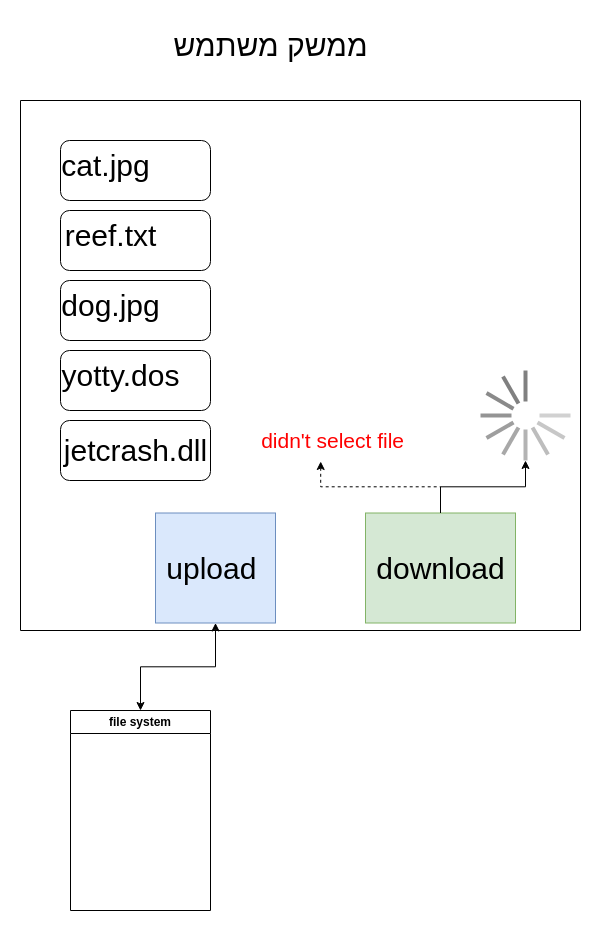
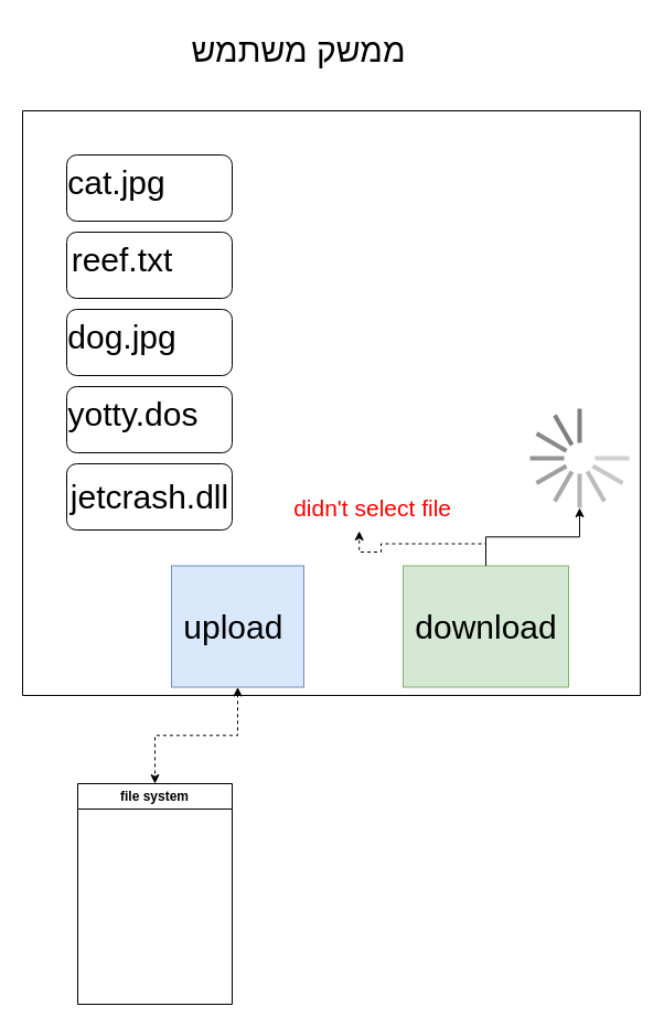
  <mxCell id="0" />
  <mxCell id="1" parent="0" />
  <mxCell id="2" value="" style="swimlane;startSize=0;" vertex="1" parent="1"><mxGeometry x="20" y="100" width="560" height="530" as="geometry" /></mxCell>
  <mxCell id="3" value="" style="rounded=1;whiteSpace=wrap;html=1;" vertex="1" parent="2"><mxGeometry x="40" y="40" width="150" height="60" as="geometry" /></mxCell>
  <mxCell id="4" value="" style="rounded=1;whiteSpace=wrap;html=1;" vertex="1" parent="2"><mxGeometry x="40" y="110" width="150" height="60" as="geometry" /></mxCell>
  <mxCell id="5" value="" style="rounded=1;whiteSpace=wrap;html=1;" vertex="1" parent="2"><mxGeometry x="40" y="180" width="150" height="60" as="geometry" /></mxCell>
  <mxCell id="6" value="" style="rounded=1;whiteSpace=wrap;html=1;" vertex="1" parent="2"><mxGeometry x="40" y="250" width="150" height="60" as="geometry" /></mxCell>
  <mxCell id="7" value="" style="rounded=1;whiteSpace=wrap;html=1;" vertex="1" parent="2"><mxGeometry x="40" y="320" width="150" height="60" as="geometry" /></mxCell>
  <mxCell id="8" value="&lt;p style=&quot;font-size: 30px;&quot;&gt;upload&amp;nbsp;&lt;/p&gt;" style="text;html=1;align=center;verticalAlign=middle;resizable=0;points=[];autosize=1;strokeColor=#6c8ebf;fillColor=#dae8fc;" vertex="1" parent="2"><mxGeometry x="135" y="412.5" width="120" height="110" as="geometry" /></mxCell>
  <mxCell id="9" style="edgeStyle=orthogonalEdgeStyle;rounded=0;orthogonalLoop=1;jettySize=auto;html=1;" edge="1" parent="2" source="10" target="17"><mxGeometry relative="1" as="geometry" /></mxCell>
  <mxCell id="10" value="&lt;p style=&quot;font-size: 30px;&quot;&gt;download&lt;/p&gt;" style="text;html=1;align=center;verticalAlign=middle;resizable=0;points=[];autosize=1;strokeColor=#82b366;fillColor=#d5e8d4;" vertex="1" parent="2"><mxGeometry x="345" y="412.5" width="150" height="110" as="geometry" /></mxCell>
  <mxCell id="11" value="&lt;font style=&quot;font-size: 30px;&quot;&gt;cat.jpg&lt;/font&gt;" style="text;html=1;align=center;verticalAlign=middle;resizable=0;points=[];autosize=1;strokeColor=none;fillColor=none;" vertex="1" parent="2"><mxGeometry x="30" y="40" width="110" height="50" as="geometry" /></mxCell>
  <mxCell id="12" value="&lt;font style=&quot;font-size: 30px;&quot;&gt;yotty.dos&lt;/font&gt;" style="text;html=1;align=center;verticalAlign=middle;resizable=0;points=[];autosize=1;strokeColor=none;fillColor=none;" vertex="1" parent="2"><mxGeometry x="30" y="250" width="140" height="50" as="geometry" /></mxCell>
  <mxCell id="13" value="&lt;font style=&quot;font-size: 30px;&quot;&gt;dog.jpg&lt;/font&gt;" style="text;html=1;align=center;verticalAlign=middle;resizable=0;points=[];autosize=1;strokeColor=none;fillColor=none;" vertex="1" parent="2"><mxGeometry x="30" y="180" width="120" height="50" as="geometry" /></mxCell>
  <mxCell id="14" value="&lt;font style=&quot;font-size: 30px;&quot;&gt;reef.txt&lt;/font&gt;" style="text;html=1;align=center;verticalAlign=middle;resizable=0;points=[];autosize=1;strokeColor=none;fillColor=none;" vertex="1" parent="2"><mxGeometry x="30" y="110" width="120" height="50" as="geometry" /></mxCell>
  <mxCell id="15" value="&lt;font style=&quot;font-size: 30px;&quot;&gt;jetcrash.dll&lt;/font&gt;" style="text;html=1;align=center;verticalAlign=middle;resizable=0;points=[];autosize=1;strokeColor=none;fillColor=none;" vertex="1" parent="2"><mxGeometry x="30" y="325" width="170" height="50" as="geometry" /></mxCell>
- <mxCell id="16" value="&lt;font style=&quot;font-size: 21px;&quot;&gt;&lt;font color=&quot;#ff0000&quot;&gt;didn't select file&lt;/font&gt;&amp;nbsp;&lt;/font&gt;" style="text;html=1;align=center;verticalAlign=middle;resizable=0;points=[];autosize=1;strokeColor=none;fillColor=none;" vertex="1" parent="2"><mxGeometry x="230" y="320" width="170" height="40" as="geometry" /></mxCell>
+ <mxCell id="16" value="&lt;font style=&quot;font-size: 21px;&quot;&gt;&lt;font color=&quot;#ff0000&quot;&gt;didn't select file&lt;/font&gt;&amp;nbsp;&lt;/font&gt;" style="text;html=1;align=center;verticalAlign=middle;resizable=0;points=[];autosize=1;strokeColor=none;fillColor=none;" vertex="1" parent="2"><mxGeometry x="235" y="340" width="170" height="40" as="geometry" /></mxCell>
  <mxCell id="17" value="" style="verticalLabelPosition=bottom;shadow=0;dashed=0;align=center;html=1;verticalAlign=top;strokeWidth=1;shape=mxgraph.mockup.misc.loading_circle_2;pointerEvents=1" vertex="1" parent="2"><mxGeometry x="460" y="270" width="90" height="90" as="geometry" /></mxCell>
  <mxCell id="18" style="edgeStyle=orthogonalEdgeStyle;rounded=0;orthogonalLoop=1;jettySize=auto;html=1;entryX=0.413;entryY=1.025;entryDx=0;entryDy=0;entryPerimeter=0;dashed=1;" edge="1" parent="2" source="10" target="16"><mxGeometry relative="1" as="geometry" /></mxCell>
  <mxCell id="19" value="file system" style="swimlane;whiteSpace=wrap;html=1;align=center;" vertex="1" parent="1"><mxGeometry x="70" y="710" width="140" height="200" as="geometry" /></mxCell>
- <mxCell id="20" style="edgeStyle=orthogonalEdgeStyle;rounded=0;orthogonalLoop=1;jettySize=auto;html=1;entryX=0.5;entryY=0;entryDx=0;entryDy=0;startArrow=classic;startFill=1;" edge="1" parent="1" source="8" target="19"><mxGeometry relative="1" as="geometry" /></mxCell>
+ <mxCell id="20" style="edgeStyle=orthogonalEdgeStyle;rounded=0;orthogonalLoop=1;jettySize=auto;html=1;entryX=0.5;entryY=0;entryDx=0;entryDy=0;startArrow=classic;startFill=1;dashed=1;" edge="1" parent="1" source="8" target="19"><mxGeometry relative="1" as="geometry" /></mxCell>
  <mxCell id="21" value="&lt;font style=&quot;font-size: 30px;&quot;&gt;ממשק משתמש&lt;/font&gt;" style="text;html=1;align=center;verticalAlign=middle;resizable=0;points=[];autosize=1;strokeColor=none;fillColor=none;" vertex="1" parent="1"><mxGeometry x="170" y="20" width="200" height="50" as="geometry" /></mxCell>
